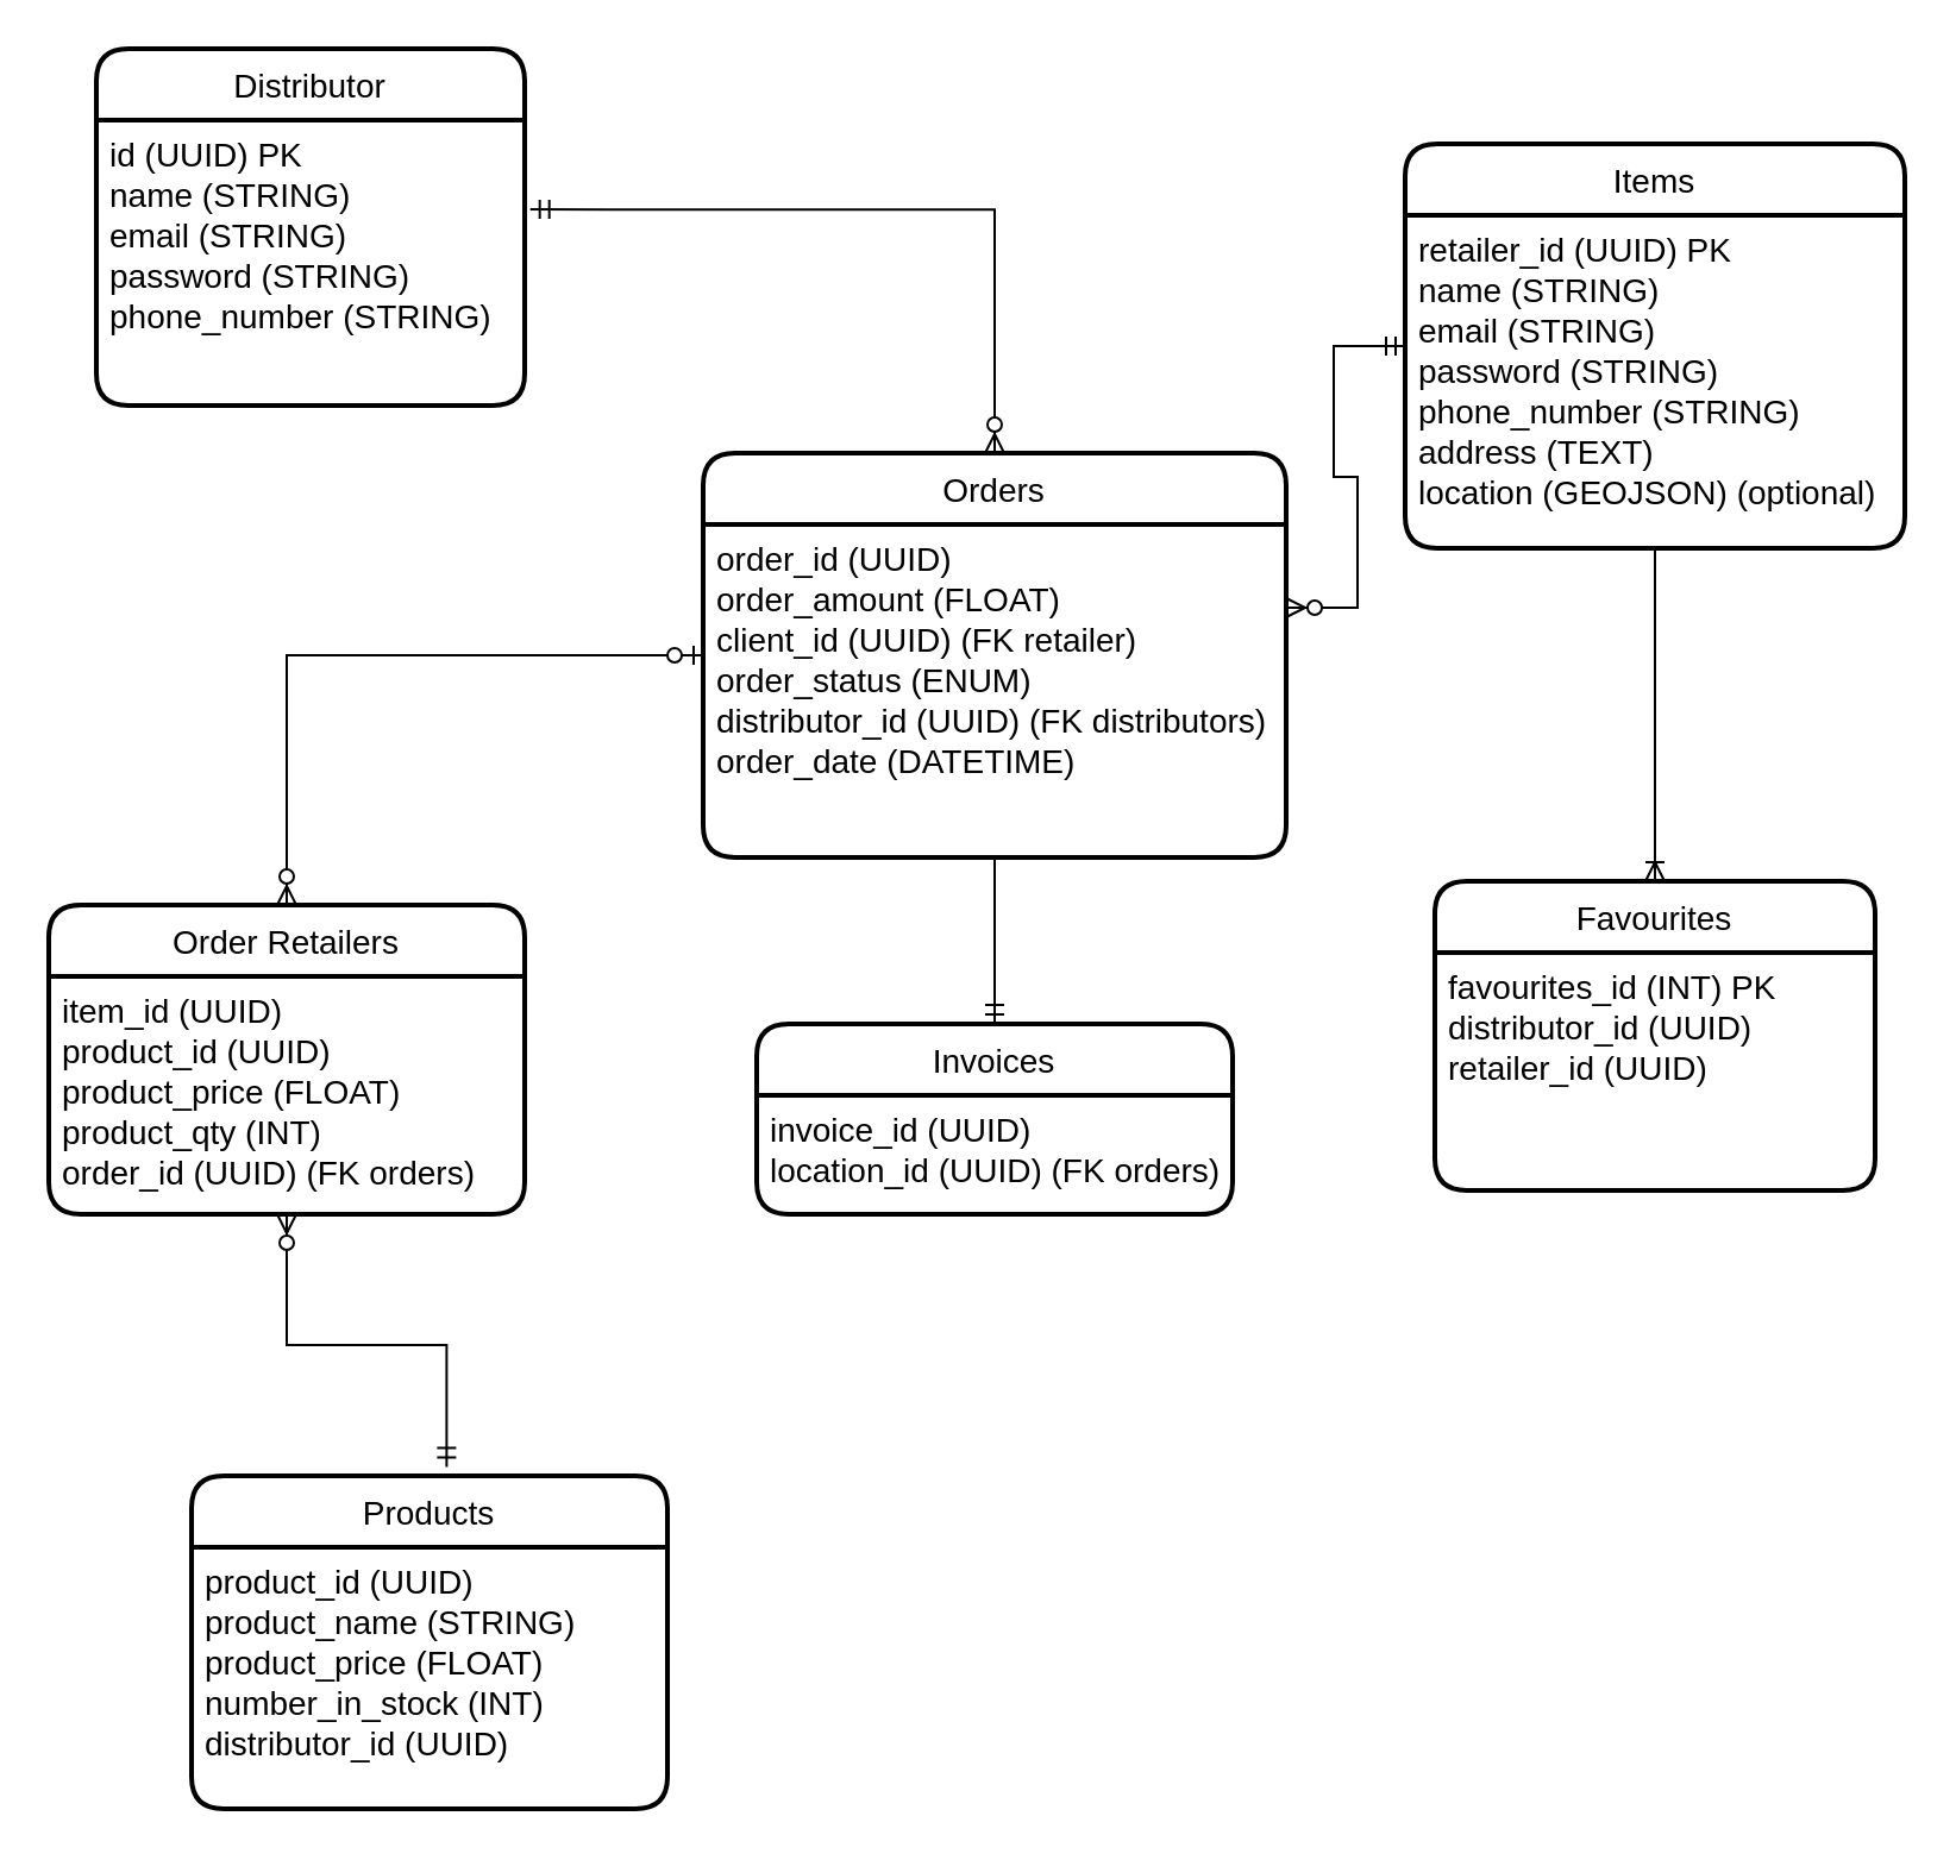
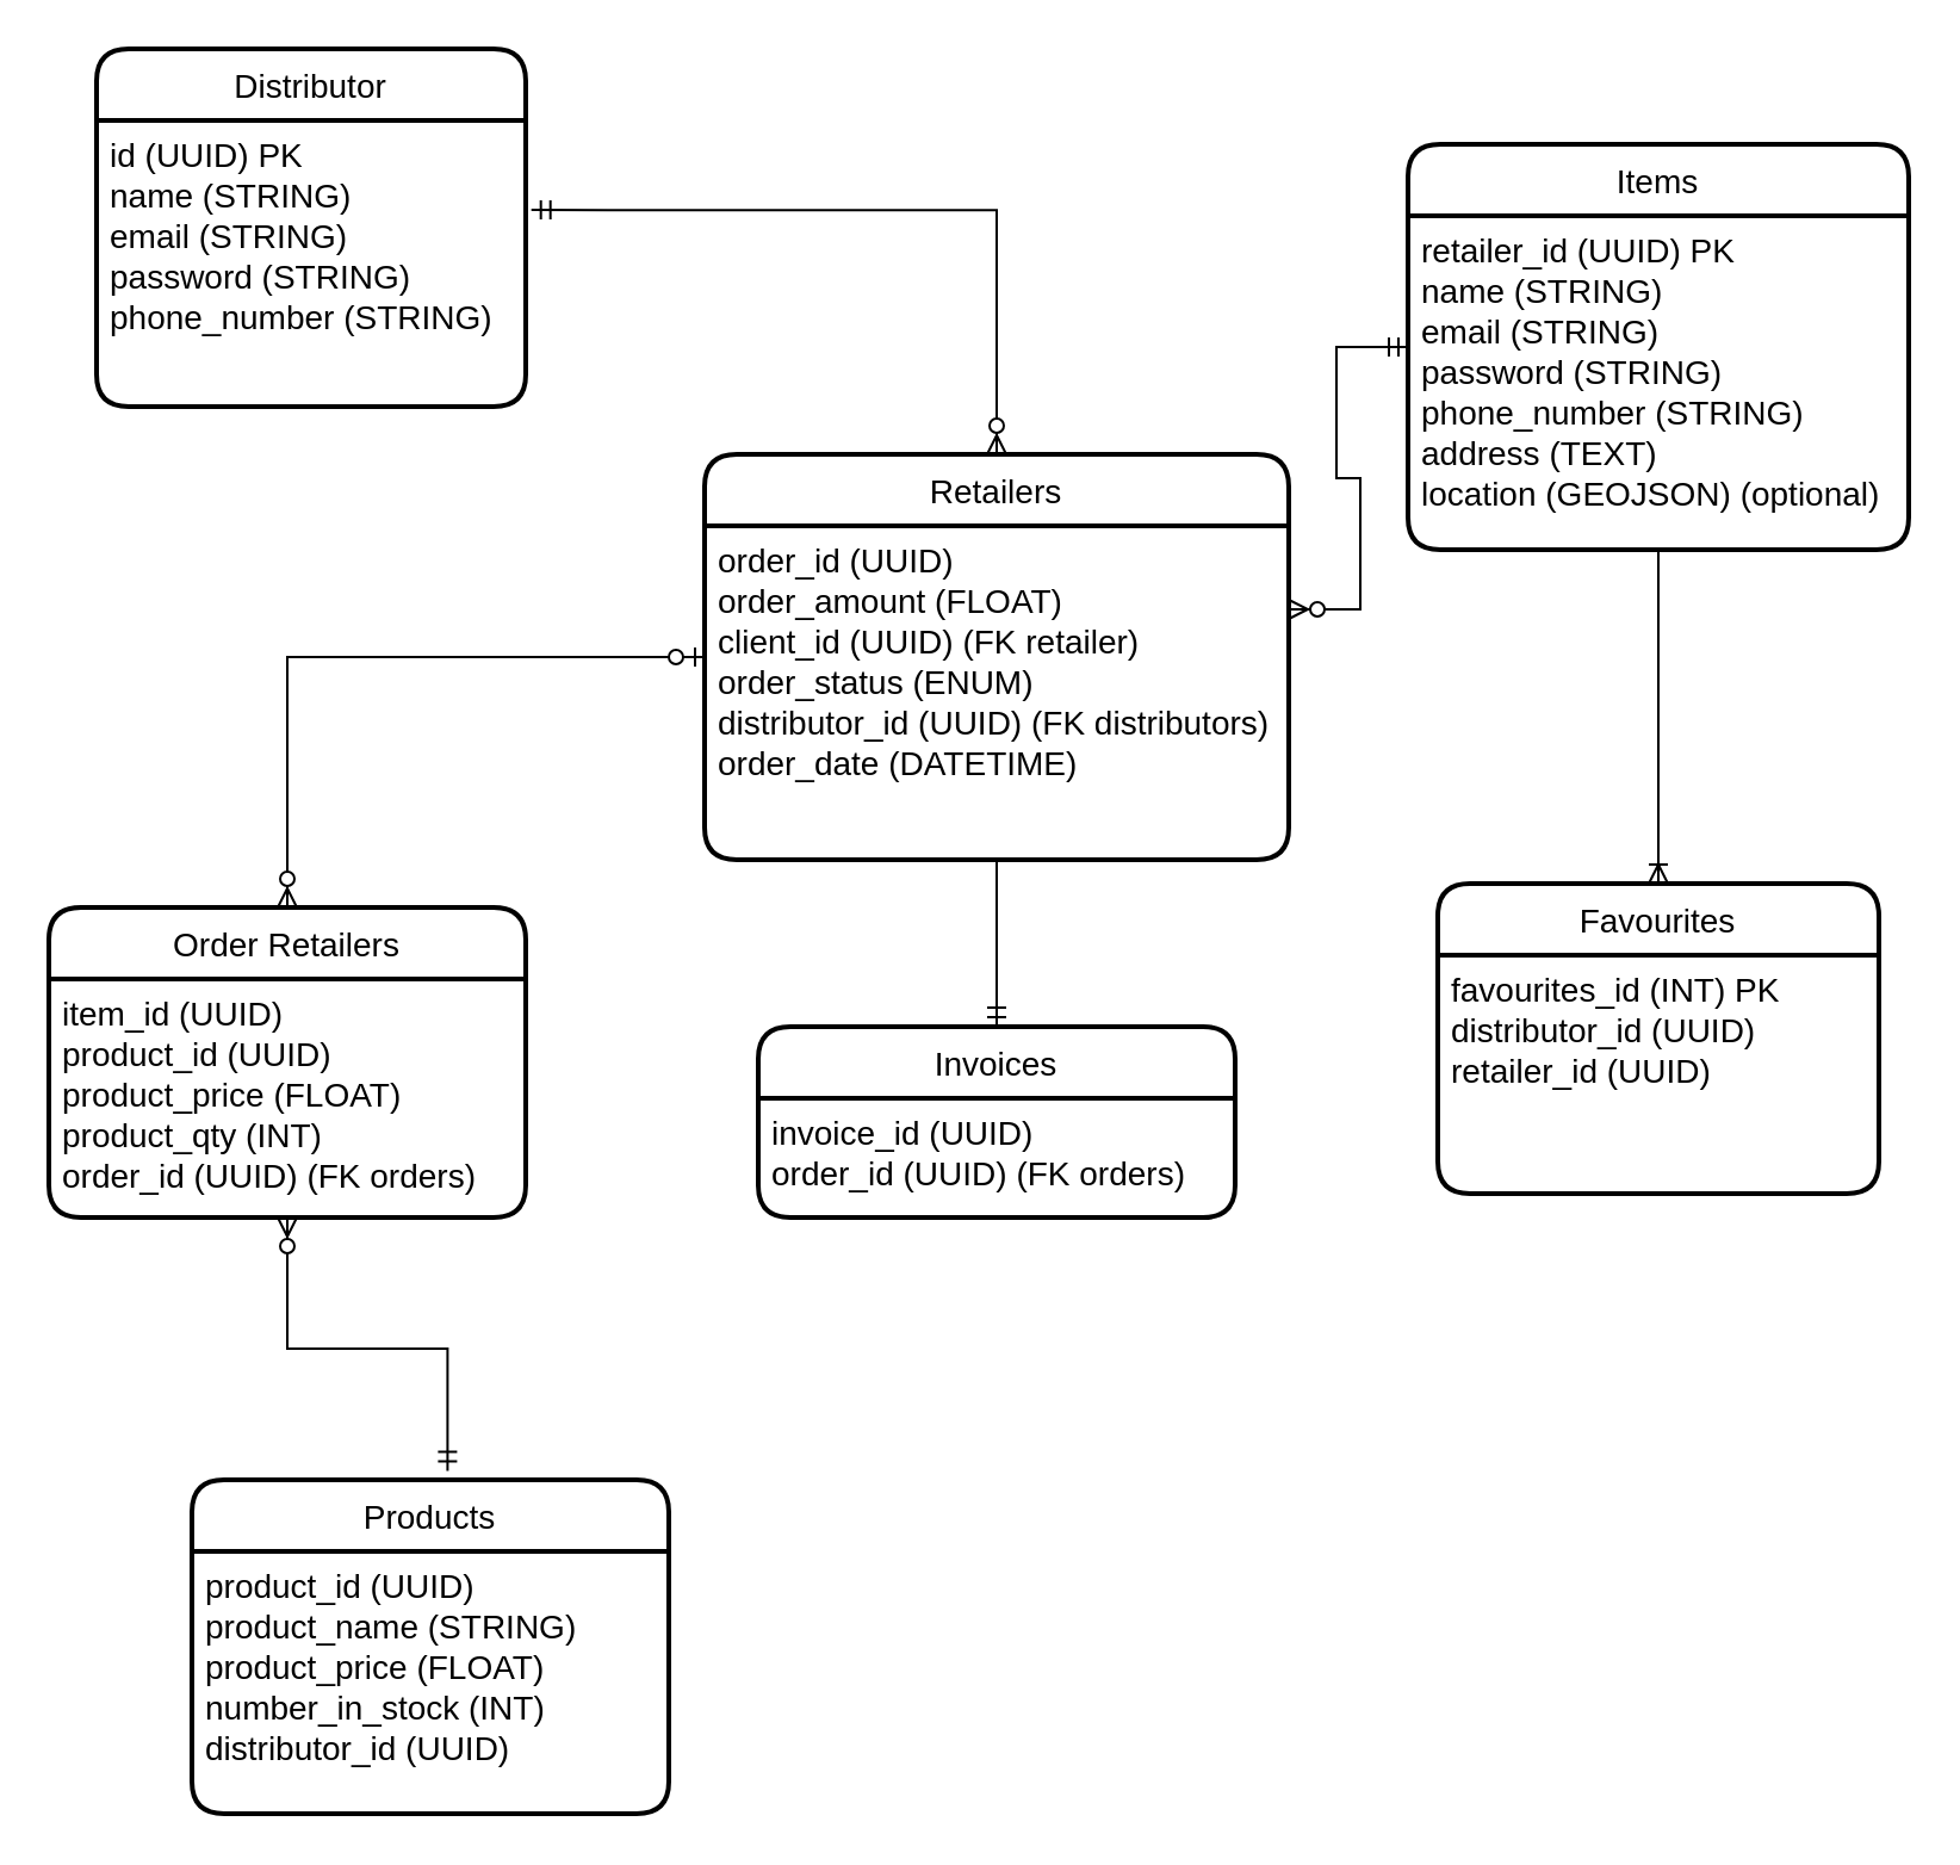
  <mxCell id="0" />
  <mxCell id="1" parent="0" />
  <mxCell id="2" value="Distributor" style="swimlane;childLayout=stackLayout;horizontal=1;startSize=30;horizontalStack=0;rounded=1;fontSize=14;fontStyle=0;strokeWidth=2;resizeParent=0;resizeLast=1;shadow=0;dashed=0;align=center;" vertex="1" parent="1"><mxGeometry x="40" y="20" width="180" height="150" as="geometry" /></mxCell>
  <mxCell id="3" value="id (UUID) PK &#10;name (STRING)&#10;email (STRING)&#10;password (STRING)&#10;phone_number (STRING)" style="align=left;strokeColor=none;fillColor=none;spacingLeft=4;fontSize=14;verticalAlign=top;resizable=0;rotatable=0;part=1;" vertex="1" parent="2"><mxGeometry y="30" width="180" height="120" as="geometry" /></mxCell>
  <mxCell id="4" value="Items" style="swimlane;childLayout=stackLayout;horizontal=1;startSize=30;horizontalStack=0;rounded=1;fontSize=14;fontStyle=0;strokeWidth=2;resizeParent=0;resizeLast=1;shadow=0;dashed=0;align=center;" vertex="1" parent="1"><mxGeometry x="590" y="60" width="210" height="170" as="geometry" /></mxCell>
  <mxCell id="5" value="retailer_id (UUID) PK &#10;name (STRING)&#10;email (STRING)&#10;password (STRING)&#10;phone_number (STRING)&#10;address (TEXT)&#10;location (GEOJSON) (optional)" style="align=left;strokeColor=none;fillColor=none;spacingLeft=4;fontSize=14;verticalAlign=top;resizable=0;rotatable=0;part=1;" vertex="1" parent="4"><mxGeometry y="30" width="210" height="140" as="geometry" /></mxCell>
- <mxCell id="6" value="Orders" style="swimlane;childLayout=stackLayout;horizontal=1;startSize=30;horizontalStack=0;rounded=1;fontSize=14;fontStyle=0;strokeWidth=2;resizeParent=0;resizeLast=1;shadow=0;dashed=0;align=center;" vertex="1" parent="1"><mxGeometry x="295" y="190" width="245" height="170" as="geometry" /></mxCell>
+ <mxCell id="6" value="Retailers" style="swimlane;childLayout=stackLayout;horizontal=1;startSize=30;horizontalStack=0;rounded=1;fontSize=14;fontStyle=0;strokeWidth=2;resizeParent=0;resizeLast=1;shadow=0;dashed=0;align=center;" vertex="1" parent="1"><mxGeometry x="295" y="190" width="245" height="170" as="geometry" /></mxCell>
  <mxCell id="7" value="order_id (UUID)&#10;order_amount (FLOAT)&#10;client_id (UUID) (FK retailer)&#10;order_status (ENUM)&#10;distributor_id (UUID) (FK distributors)&#10;order_date (DATETIME)" style="align=left;strokeColor=none;fillColor=none;spacingLeft=4;fontSize=14;verticalAlign=top;resizable=0;rotatable=0;part=1;" vertex="1" parent="6"><mxGeometry y="30" width="245" height="140" as="geometry" /></mxCell>
  <mxCell id="8" value="Order Retailers" style="swimlane;childLayout=stackLayout;horizontal=1;startSize=30;horizontalStack=0;rounded=1;fontSize=14;fontStyle=0;strokeWidth=2;resizeParent=0;resizeLast=1;shadow=0;dashed=0;align=center;" vertex="1" parent="1"><mxGeometry x="20" y="380" width="200" height="130" as="geometry" /></mxCell>
  <mxCell id="9" value="item_id (UUID)&#10;product_id (UUID)&#10;product_price (FLOAT)&#10;product_qty (INT)&#10;order_id (UUID) (FK orders)" style="align=left;strokeColor=none;fillColor=none;spacingLeft=4;fontSize=14;verticalAlign=top;resizable=0;rotatable=0;part=1;" vertex="1" parent="8"><mxGeometry y="30" width="200" height="100" as="geometry" /></mxCell>
  <mxCell id="10" value="Invoices" style="swimlane;childLayout=stackLayout;horizontal=1;startSize=30;horizontalStack=0;rounded=1;fontSize=14;fontStyle=0;strokeWidth=2;resizeParent=0;resizeLast=1;shadow=0;dashed=0;align=center;" vertex="1" parent="1"><mxGeometry x="317.5" y="430" width="200" height="80" as="geometry" /></mxCell>
- <mxCell id="11" value="invoice_id (UUID)&#10;location_id (UUID) (FK orders)" style="align=left;strokeColor=none;fillColor=none;spacingLeft=4;fontSize=14;verticalAlign=top;resizable=0;rotatable=0;part=1;" vertex="1" parent="10"><mxGeometry y="30" width="200" height="50" as="geometry" /></mxCell>
+ <mxCell id="11" value="invoice_id (UUID)&#10;order_id (UUID) (FK orders)" style="align=left;strokeColor=none;fillColor=none;spacingLeft=4;fontSize=14;verticalAlign=top;resizable=0;rotatable=0;part=1;" vertex="1" parent="10"><mxGeometry y="30" width="200" height="50" as="geometry" /></mxCell>
  <mxCell id="12" value="Products" style="swimlane;childLayout=stackLayout;horizontal=1;startSize=30;horizontalStack=0;rounded=1;fontSize=14;fontStyle=0;strokeWidth=2;resizeParent=0;resizeLast=1;shadow=0;dashed=0;align=center;" vertex="1" parent="1"><mxGeometry x="80" y="620" width="200" height="140" as="geometry" /></mxCell>
  <mxCell id="13" value="product_id (UUID)&#10;product_name (STRING)&#10;product_price (FLOAT)&#10;number_in_stock (INT)&#10;distributor_id (UUID)" style="align=left;strokeColor=none;fillColor=none;spacingLeft=4;fontSize=14;verticalAlign=top;resizable=0;rotatable=0;part=1;" vertex="1" parent="12"><mxGeometry y="30" width="200" height="110" as="geometry" /></mxCell>
  <mxCell id="14" value="" style="fontSize=12;html=1;endArrow=ERmandOne;rounded=0;exitX=0.5;exitY=1;exitDx=0;exitDy=0;entryX=0.5;entryY=0;entryDx=0;entryDy=0;" edge="1" parent="1" source="7" target="10"><mxGeometry width="100" height="100" relative="1" as="geometry"><mxPoint x="420" y="470" as="sourcePoint" /><mxPoint x="310" y="370" as="targetPoint" /></mxGeometry></mxCell>
  <mxCell id="15" value="" style="fontSize=12;html=1;endArrow=ERzeroToMany;startArrow=ERzeroToOne;rounded=0;exitX=0;exitY=0.5;exitDx=0;exitDy=0;edgeStyle=elbowEdgeStyle;" edge="1" parent="1" source="6"><mxGeometry width="100" height="100" relative="1" as="geometry"><mxPoint x="100" y="445" as="sourcePoint" /><mxPoint x="120" y="380" as="targetPoint" /><Array as="points"><mxPoint x="120" y="480" /></Array></mxGeometry></mxCell>
  <mxCell id="16" value="" style="edgeStyle=entityRelationEdgeStyle;fontSize=12;html=1;endArrow=ERzeroToMany;startArrow=ERmandOne;rounded=0;entryX=1;entryY=0.25;entryDx=0;entryDy=0;exitX=0;exitY=0.5;exitDx=0;exitDy=0;" edge="1" parent="1" source="4" target="7"><mxGeometry width="100" height="100" relative="1" as="geometry"><mxPoint x="340" y="160" as="sourcePoint" /><mxPoint x="440" y="60" as="targetPoint" /></mxGeometry></mxCell>
  <mxCell id="17" value="" style="edgeStyle=orthogonalEdgeStyle;fontSize=12;html=1;endArrow=ERzeroToMany;startArrow=ERmandOne;rounded=0;entryX=0.5;entryY=0;entryDx=0;entryDy=0;elbow=vertical;exitX=1.013;exitY=0.313;exitDx=0;exitDy=0;exitPerimeter=0;" edge="1" parent="1" source="3" target="6"><mxGeometry width="100" height="100" relative="1" as="geometry"><mxPoint x="340" y="160" as="sourcePoint" /><mxPoint x="440" y="60" as="targetPoint" /></mxGeometry></mxCell>
  <mxCell id="18" value="" style="fontSize=12;html=1;endArrow=ERzeroToMany;startArrow=ERmandOne;rounded=0;elbow=vertical;exitX=0.536;exitY=-0.027;exitDx=0;exitDy=0;exitPerimeter=0;entryX=0.5;entryY=1;entryDx=0;entryDy=0;edgeStyle=orthogonalEdgeStyle;" edge="1" parent="1" source="12" target="9"><mxGeometry width="100" height="100" relative="1" as="geometry"><mxPoint x="380" y="560" as="sourcePoint" /><mxPoint x="480" y="460" as="targetPoint" /></mxGeometry></mxCell>
  <mxCell id="19" value="Favourites" style="swimlane;childLayout=stackLayout;horizontal=1;startSize=30;horizontalStack=0;rounded=1;fontSize=14;fontStyle=0;strokeWidth=2;resizeParent=0;resizeLast=1;shadow=0;dashed=0;align=center;" vertex="1" parent="1"><mxGeometry x="602.5" y="370" width="185" height="130" as="geometry" /></mxCell>
  <mxCell id="20" value="favourites_id (INT) PK&#10;distributor_id (UUID)&#10;retailer_id (UUID)" style="align=left;strokeColor=none;fillColor=none;spacingLeft=4;fontSize=14;verticalAlign=top;resizable=0;rotatable=0;part=1;" vertex="1" parent="19"><mxGeometry y="30" width="185" height="100" as="geometry" /></mxCell>
  <mxCell id="21" value="" style="fontSize=12;html=1;endArrow=ERoneToMany;rounded=0;elbow=vertical;exitX=0.5;exitY=1;exitDx=0;exitDy=0;entryX=0.5;entryY=0;entryDx=0;entryDy=0;" edge="1" parent="1" source="5" target="19"><mxGeometry width="100" height="100" relative="1" as="geometry"><mxPoint x="590" y="470" as="sourcePoint" /><mxPoint x="690" y="370" as="targetPoint" /></mxGeometry></mxCell>
